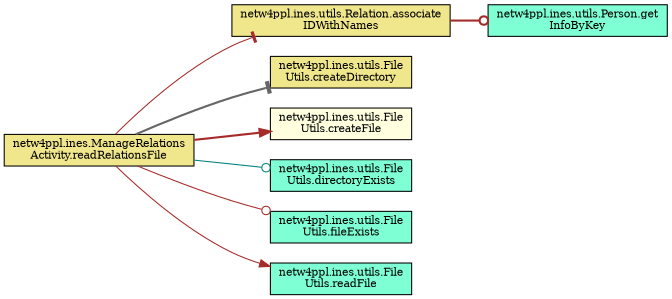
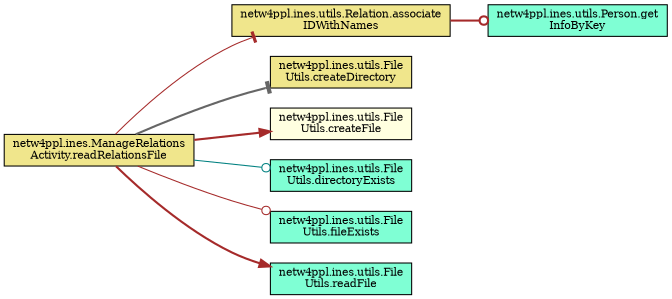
  digraph {
    fontname="DejaVu Serif"
    rankdir=LR
    node [color=black fillcolor=aquamarine fontname="DejaVu Serif" fontsize=10 shape=record style=filled]
    edge [arrowhead=odot color=brown fontname="DejaVu Serif" fontsize=10 labelfontname=Helvetica labelfontsize=10 style=solid]
    n1 [fillcolor=khaki fontcolor=black height=0.2 label="netw4ppl.ines.ManageRelations\lActivity.readRelationsFile" width=0.4]
    n2 [fillcolor=khaki height=0.2 label="netw4ppl.ines.utils.Relation.associate\lIDWithNames" width=0.4]
    n3 [fillcolor=khaki height=0.2 label="netw4ppl.ines.utils.File\lUtils.createDirectory" width=0.4]
    n4 [fillcolor=lightyellow height=0.2 label="netw4ppl.ines.utils.File\lUtils.createFile" width=0.4]
    n5 [height=0.2 label="netw4ppl.ines.utils.File\lUtils.directoryExists" width=0.4]
    n6 [height=0.2 label="netw4ppl.ines.utils.File\lUtils.fileExists" width=0.4]
    n7 [height=0.2 label="netw4ppl.ines.utils.File\lUtils.readFile" width=0.4]
    n8 [height=0.2 label="netw4ppl.ines.utils.Person.get\lInfoByKey" width=0.4]
    n1 -> n2 [arrowhead=tee]
    n1 -> n3 [arrowhead=tee color=gray40 style=bold]
    n1 -> n4 [arrowhead=normal style=bold]
    n1 -> n5 [color=teal]
    n1 -> n6
-   n1 -> n7 [arrowhead=normal]
+   n1 -> n7 [arrowhead=normal style=bold]
    n2 -> n8 [style=bold]
  }
